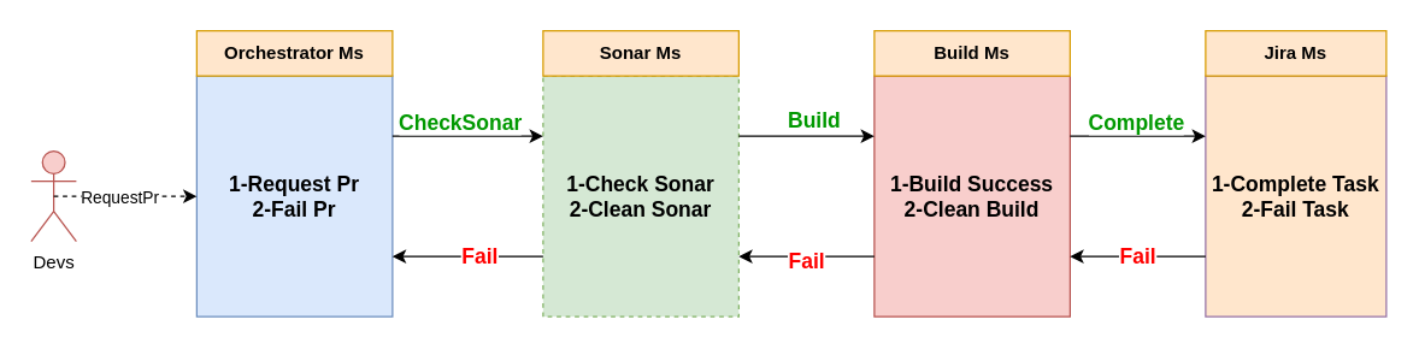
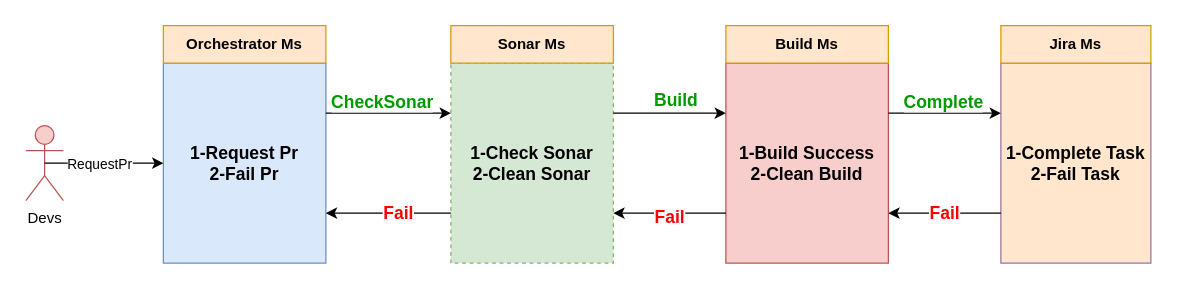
  <mxCell id="0" />
  <mxCell id="1" parent="0" />
  <mxCell id="2" value="1-Request Pr&lt;br&gt;2-Fail Pr" style="html=1;dashed=0;whiteSpace=wrap;fillColor=#dae8fc;strokeColor=#6c8ebf;fontStyle=1;fontSize=14;" vertex="1" parent="1"><mxGeometry x="130" y="50" width="130" height="160" as="geometry" /></mxCell>
  <mxCell id="3" value="1-Check Sonar&lt;br&gt;2-Clean Sonar" style="html=1;dashed=1;whiteSpace=wrap;fillColor=#d5e8d4;strokeColor=#82b366;fontStyle=1;fontSize=14;" vertex="1" parent="1"><mxGeometry x="360" y="50" width="130" height="160" as="geometry" /></mxCell>
  <mxCell id="4" value="1-Build Success&lt;br&gt;2-Clean Build" style="html=1;dashed=0;whiteSpace=wrap;fillColor=#f8cecc;strokeColor=#b85450;fontStyle=1;fontSize=14;" vertex="1" parent="1"><mxGeometry x="580" y="50" width="130" height="160" as="geometry" /></mxCell>
  <mxCell id="5" value="1-Complete Task&lt;br&gt;2-Fail Task" style="html=1;dashed=0;whiteSpace=wrap;fillColor=#ffe6cc;strokeColor=#9673a6;fontStyle=1;fontSize=14;" vertex="1" parent="1"><mxGeometry x="800" y="50" width="120" height="160" as="geometry" /></mxCell>
  <mxCell id="6" value="Devs" style="shape=umlActor;verticalLabelPosition=bottom;verticalAlign=top;html=1;outlineConnect=0;fillColor=#f8cecc;strokeColor=#b85450;" vertex="1" parent="1"><mxGeometry x="20" y="100" width="30" height="60" as="geometry" /></mxCell>
- <mxCell id="7" value="" style="endArrow=classic;html=1;rounded=0;exitX=0.5;exitY=0.5;exitDx=0;exitDy=0;exitPerimeter=0;entryX=0;entryY=0.5;entryDx=0;entryDy=0;dashed=1;" edge="1" parent="1" source="6" target="2"><mxGeometry width="50" height="50" relative="1" as="geometry"><mxPoint x="520" y="160" as="sourcePoint" /><mxPoint x="570" y="110" as="targetPoint" /></mxGeometry></mxCell>
+ <mxCell id="7" value="" style="endArrow=classic;html=1;rounded=0;exitX=0.5;exitY=0.5;exitDx=0;exitDy=0;exitPerimeter=0;entryX=0;entryY=0.5;entryDx=0;entryDy=0;" edge="1" parent="1" source="6" target="2"><mxGeometry width="50" height="50" relative="1" as="geometry"><mxPoint x="520" y="160" as="sourcePoint" /><mxPoint x="570" y="110" as="targetPoint" /></mxGeometry></mxCell>
  <mxCell id="8" value="RequestPr" style="edgeLabel;html=1;align=center;verticalAlign=middle;resizable=0;points=[];" vertex="1" connectable="0" parent="7"><mxGeometry x="-0.095" relative="1" as="geometry"><mxPoint as="offset" /></mxGeometry></mxCell>
  <mxCell id="9" value="" style="endArrow=classic;html=1;rounded=0;exitX=1;exitY=0.25;exitDx=0;exitDy=0;entryX=0;entryY=0.25;entryDx=0;entryDy=0;" edge="1" parent="1" source="2" target="3"><mxGeometry width="50" height="50" relative="1" as="geometry"><mxPoint x="520" y="160" as="sourcePoint" /><mxPoint x="570" y="110" as="targetPoint" /></mxGeometry></mxCell>
  <mxCell id="10" value="CheckSonar" style="edgeLabel;html=1;align=center;verticalAlign=middle;resizable=0;points=[];fontStyle=1;fontSize=14;fontColor=#009900;" vertex="1" connectable="0" parent="9"><mxGeometry x="-0.111" y="5" relative="1" as="geometry"><mxPoint y="-5" as="offset" /></mxGeometry></mxCell>
  <mxCell id="11" value="Build" style="endArrow=classic;html=1;rounded=0;entryX=0;entryY=0.25;entryDx=0;entryDy=0;fontStyle=1;fontSize=14;exitX=1;exitY=0.25;exitDx=0;exitDy=0;fontColor=#009900;" edge="1" parent="1" source="3" target="4"><mxGeometry x="0.111" y="10" width="50" height="50" relative="1" as="geometry"><mxPoint x="490" y="70" as="sourcePoint" /><mxPoint x="370" y="80" as="targetPoint" /><mxPoint as="offset" /></mxGeometry></mxCell>
  <mxCell id="12" value="" style="endArrow=classic;html=1;rounded=0;entryX=0;entryY=0.25;entryDx=0;entryDy=0;exitX=1;exitY=0.25;exitDx=0;exitDy=0;" edge="1" parent="1" source="4" target="5"><mxGeometry width="50" height="50" relative="1" as="geometry"><mxPoint x="710" y="70" as="sourcePoint" /><mxPoint x="790" y="70" as="targetPoint" /></mxGeometry></mxCell>
  <mxCell id="13" value="Complete" style="edgeLabel;html=1;align=center;verticalAlign=middle;resizable=0;points=[];fontStyle=1;fontSize=14;fontColor=#009900;" vertex="1" connectable="0" parent="12"><mxGeometry x="-0.044" y="-1" relative="1" as="geometry"><mxPoint y="-11" as="offset" /></mxGeometry></mxCell>
  <mxCell id="14" value="Fail" style="endArrow=classic;html=1;rounded=0;exitX=0;exitY=0.75;exitDx=0;exitDy=0;entryX=1;entryY=0.75;entryDx=0;entryDy=0;fontStyle=1;fontSize=14;fontColor=#FF0000;" edge="1" parent="1" source="5" target="4"><mxGeometry width="50" height="50" relative="1" as="geometry"><mxPoint x="520" y="160" as="sourcePoint" /><mxPoint x="710" y="110" as="targetPoint" /></mxGeometry></mxCell>
  <mxCell id="15" value="" style="endArrow=classic;html=1;rounded=0;entryX=1;entryY=0.75;entryDx=0;entryDy=0;exitX=0;exitY=0.75;exitDx=0;exitDy=0;" edge="1" parent="1" source="4" target="3"><mxGeometry width="50" height="50" relative="1" as="geometry"><mxPoint x="580" y="110" as="sourcePoint" /><mxPoint x="720" y="120" as="targetPoint" /></mxGeometry></mxCell>
  <mxCell id="16" value="Fail" style="edgeLabel;html=1;align=center;verticalAlign=middle;resizable=0;points=[];fontStyle=1;fontSize=14;fontColor=#FF0000;" vertex="1" connectable="0" parent="15"><mxGeometry x="0.022" y="2" relative="1" as="geometry"><mxPoint as="offset" /></mxGeometry></mxCell>
  <mxCell id="17" value="" style="endArrow=classic;html=1;rounded=0;entryX=1;entryY=0.75;entryDx=0;entryDy=0;exitX=0;exitY=0.75;exitDx=0;exitDy=0;" edge="1" parent="1" source="3" target="2"><mxGeometry width="50" height="50" relative="1" as="geometry"><mxPoint x="360" y="120" as="sourcePoint" /><mxPoint x="270" y="120" as="targetPoint" /></mxGeometry></mxCell>
  <mxCell id="18" value="Fail" style="edgeLabel;html=1;align=center;verticalAlign=middle;resizable=0;points=[];fontStyle=1;fontSize=14;fontColor=#FF0000;" vertex="1" connectable="0" parent="17"><mxGeometry x="-0.133" y="-1" relative="1" as="geometry"><mxPoint as="offset" /></mxGeometry></mxCell>
  <mxCell id="19" value="Orchestrator Ms" style="text;html=1;strokeColor=#d79b00;fillColor=#ffe6cc;align=center;verticalAlign=middle;whiteSpace=wrap;rounded=0;fontSize=12;fontFamily=Helvetica;fontStyle=1;labelBackgroundColor=none;labelBorderColor=none;fontColor=#000000;" vertex="1" parent="1"><mxGeometry x="130" y="20" width="130" height="30" as="geometry" /></mxCell>
  <mxCell id="20" value="Sonar Ms" style="text;html=1;strokeColor=#d79b00;fillColor=#ffe6cc;align=center;verticalAlign=middle;whiteSpace=wrap;rounded=0;fontSize=12;fontFamily=Helvetica;fontStyle=1;labelBackgroundColor=none;labelBorderColor=none;fontColor=#000000;" vertex="1" parent="1"><mxGeometry x="360" y="20" width="130" height="30" as="geometry" /></mxCell>
  <mxCell id="21" value="Build Ms" style="text;html=1;strokeColor=#d79b00;fillColor=#ffe6cc;align=center;verticalAlign=middle;whiteSpace=wrap;rounded=0;fontSize=12;fontFamily=Helvetica;fontStyle=1;labelBackgroundColor=none;labelBorderColor=none;fontColor=#000000;" vertex="1" parent="1"><mxGeometry x="580" y="20" width="130" height="30" as="geometry" /></mxCell>
  <mxCell id="22" value="Jira Ms" style="text;html=1;strokeColor=#d79b00;fillColor=#ffe6cc;align=center;verticalAlign=middle;whiteSpace=wrap;rounded=0;fontSize=12;fontFamily=Helvetica;fontStyle=1;labelBackgroundColor=none;labelBorderColor=none;fontColor=#000000;" vertex="1" parent="1"><mxGeometry x="800" y="20" width="120" height="30" as="geometry" /></mxCell>
